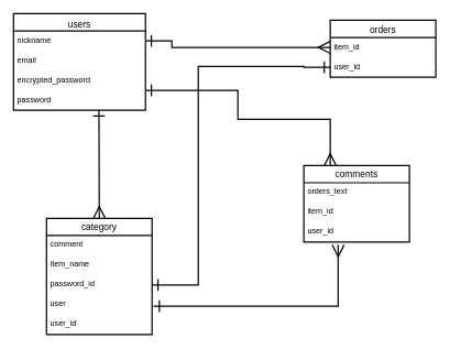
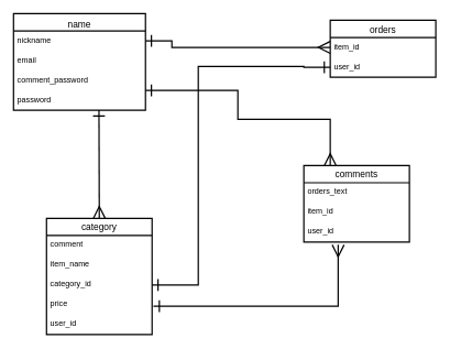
  <mxCell id="0" />
  <mxCell id="1" parent="0" />
- <mxCell id="2" value="users" style="swimlane;fontStyle=0;childLayout=stackLayout;horizontal=1;startSize=26;horizontalStack=0;resizeParent=1;resizeParentMax=0;resizeLast=0;collapsible=1;marginBottom=0;align=center;fontSize=14;verticalAlign=bottom;swimlaneLine=1;strokeWidth=2;" parent="1" vertex="1"><mxGeometry x="20" y="20" width="200" height="146" as="geometry"><mxRectangle x="10" y="520" width="70" height="26" as="alternateBounds" /></mxGeometry></mxCell>
+ <mxCell id="2" value="name" style="swimlane;fontStyle=0;childLayout=stackLayout;horizontal=1;startSize=26;horizontalStack=0;resizeParent=1;resizeParentMax=0;resizeLast=0;collapsible=1;marginBottom=0;align=center;fontSize=14;verticalAlign=bottom;swimlaneLine=1;strokeWidth=2;" parent="1" vertex="1"><mxGeometry x="20" y="20" width="200" height="146" as="geometry"><mxRectangle x="10" y="520" width="70" height="26" as="alternateBounds" /></mxGeometry></mxCell>
  <mxCell id="3" value="nickname" style="text;strokeColor=none;fillColor=none;spacingLeft=4;spacingRight=4;overflow=hidden;rotatable=0;points=[[0,0.5],[1,0.5]];portConstraint=eastwest;fontSize=12;" parent="2" vertex="1"><mxGeometry y="26" width="200" height="30" as="geometry" /></mxCell>
  <mxCell id="4" value="email" style="text;strokeColor=none;fillColor=none;spacingLeft=4;spacingRight=4;overflow=hidden;rotatable=0;points=[[0,0.5],[1,0.5]];portConstraint=eastwest;fontSize=12;" parent="2" vertex="1"><mxGeometry y="56" width="200" height="30" as="geometry" /></mxCell>
- <mxCell id="5" value="encrypted_password" style="text;strokeColor=none;fillColor=none;spacingLeft=4;spacingRight=4;overflow=hidden;rotatable=0;points=[[0,0.5],[1,0.5]];portConstraint=eastwest;fontSize=12;" parent="2" vertex="1"><mxGeometry y="86" width="200" height="30" as="geometry" /></mxCell>
+ <mxCell id="5" value="comment_password" style="text;strokeColor=none;fillColor=none;spacingLeft=4;spacingRight=4;overflow=hidden;rotatable=0;points=[[0,0.5],[1,0.5]];portConstraint=eastwest;fontSize=12;" parent="2" vertex="1"><mxGeometry y="86" width="200" height="30" as="geometry" /></mxCell>
  <mxCell id="6" value="password" style="text;strokeColor=none;fillColor=none;spacingLeft=4;spacingRight=4;overflow=hidden;rotatable=0;points=[[0,0.5],[1,0.5]];portConstraint=eastwest;fontSize=12;" parent="2" vertex="1"><mxGeometry y="116" width="200" height="30" as="geometry" /></mxCell>
  <mxCell id="7" value="orders" style="swimlane;fontStyle=0;childLayout=stackLayout;horizontal=1;startSize=26;horizontalStack=0;resizeParent=1;resizeParentMax=0;resizeLast=0;collapsible=1;marginBottom=0;align=center;fontSize=14;strokeWidth=2;" parent="1" vertex="1"><mxGeometry x="500" y="30" width="160" height="86" as="geometry" /></mxCell>
  <mxCell id="8" value="item_id" style="text;strokeColor=none;fillColor=none;spacingLeft=4;spacingRight=4;overflow=hidden;rotatable=0;points=[[0,0.5],[1,0.5]];portConstraint=eastwest;fontSize=12;" parent="7" vertex="1"><mxGeometry y="26" width="160" height="30" as="geometry" /></mxCell>
  <mxCell id="9" value="user_id" style="text;strokeColor=none;fillColor=none;spacingLeft=4;spacingRight=4;overflow=hidden;rotatable=0;points=[[0,0.5],[1,0.5]];portConstraint=eastwest;fontSize=12;" parent="7" vertex="1"><mxGeometry y="56" width="160" height="30" as="geometry" /></mxCell>
  <mxCell id="10" value="comments" style="swimlane;fontStyle=0;childLayout=stackLayout;horizontal=1;startSize=26;horizontalStack=0;resizeParent=1;resizeParentMax=0;resizeLast=0;collapsible=1;marginBottom=0;align=center;fontSize=14;strokeWidth=2;" parent="1" vertex="1"><mxGeometry x="460" y="250" width="160" height="116" as="geometry" /></mxCell>
  <mxCell id="11" value="orders_text" style="text;strokeColor=none;fillColor=none;spacingLeft=4;spacingRight=4;overflow=hidden;rotatable=0;points=[[0,0.5],[1,0.5]];portConstraint=eastwest;fontSize=12;" parent="10" vertex="1"><mxGeometry y="26" width="160" height="30" as="geometry" /></mxCell>
  <mxCell id="12" value="item_id" style="text;strokeColor=none;fillColor=none;spacingLeft=4;spacingRight=4;overflow=hidden;rotatable=0;points=[[0,0.5],[1,0.5]];portConstraint=eastwest;fontSize=12;" parent="10" vertex="1"><mxGeometry y="56" width="160" height="30" as="geometry" /></mxCell>
  <mxCell id="13" value="user_id" style="text;strokeColor=none;fillColor=none;spacingLeft=4;spacingRight=4;overflow=hidden;rotatable=0;points=[[0,0.5],[1,0.5]];portConstraint=eastwest;fontSize=12;" parent="10" vertex="1"><mxGeometry y="86" width="160" height="30" as="geometry" /></mxCell>
  <mxCell id="14" style="edgeStyle=orthogonalEdgeStyle;rounded=0;orthogonalLoop=1;jettySize=auto;html=1;endArrow=ERone;endFill=0;startArrow=ERmany;startFill=0;exitX=0.5;exitY=0;exitDx=0;exitDy=0;strokeWidth=2;endSize=15;startSize=15;" parent="1" source="15" edge="1"><mxGeometry relative="1" as="geometry"><mxPoint x="149.5" y="166" as="targetPoint" /><mxPoint x="149.5" y="315" as="sourcePoint" /></mxGeometry></mxCell>
  <mxCell id="15" value="category" style="swimlane;fontStyle=0;childLayout=stackLayout;horizontal=1;startSize=26;horizontalStack=0;resizeParent=1;resizeParentMax=0;resizeLast=0;collapsible=1;marginBottom=0;align=center;fontSize=14;strokeWidth=2;" parent="1" vertex="1"><mxGeometry x="70" y="330" width="160" height="176" as="geometry" /></mxCell>
  <mxCell id="16" value="comment" style="text;strokeColor=none;fillColor=none;spacingLeft=4;spacingRight=4;overflow=hidden;rotatable=0;points=[[0,0.5],[1,0.5]];portConstraint=eastwest;fontSize=12;" parent="15" vertex="1"><mxGeometry y="26" width="160" height="30" as="geometry" /></mxCell>
  <mxCell id="17" value="item_name" style="text;strokeColor=none;fillColor=none;spacingLeft=4;spacingRight=4;overflow=hidden;rotatable=0;points=[[0,0.5],[1,0.5]];portConstraint=eastwest;fontSize=12;" parent="15" vertex="1"><mxGeometry y="56" width="160" height="30" as="geometry" /></mxCell>
- <mxCell id="18" value="password_id" style="text;strokeColor=none;fillColor=none;spacingLeft=4;spacingRight=4;overflow=hidden;rotatable=0;points=[[0,0.5],[1,0.5]];portConstraint=eastwest;fontSize=12;" parent="15" vertex="1"><mxGeometry y="86" width="160" height="30" as="geometry" /></mxCell>
- <mxCell id="19" value="user" style="text;strokeColor=none;fillColor=none;spacingLeft=4;spacingRight=4;overflow=hidden;rotatable=0;points=[[0,0.5],[1,0.5]];portConstraint=eastwest;fontSize=12;" parent="15" vertex="1"><mxGeometry y="116" width="160" height="30" as="geometry" /></mxCell>
+ <mxCell id="18" value="category_id" style="text;strokeColor=none;fillColor=none;spacingLeft=4;spacingRight=4;overflow=hidden;rotatable=0;points=[[0,0.5],[1,0.5]];portConstraint=eastwest;fontSize=12;" parent="15" vertex="1"><mxGeometry y="86" width="160" height="30" as="geometry" /></mxCell>
+ <mxCell id="19" value="price" style="text;strokeColor=none;fillColor=none;spacingLeft=4;spacingRight=4;overflow=hidden;rotatable=0;points=[[0,0.5],[1,0.5]];portConstraint=eastwest;fontSize=12;" parent="15" vertex="1"><mxGeometry y="116" width="160" height="30" as="geometry" /></mxCell>
  <mxCell id="20" value="user_id" style="text;strokeColor=none;fillColor=none;spacingLeft=4;spacingRight=4;overflow=hidden;rotatable=0;points=[[0,0.5],[1,0.5]];portConstraint=eastwest;fontSize=12;" parent="15" vertex="1"><mxGeometry y="146" width="160" height="30" as="geometry" /></mxCell>
  <mxCell id="21" style="edgeStyle=orthogonalEdgeStyle;rounded=0;orthogonalLoop=1;jettySize=auto;html=1;entryX=0;entryY=0.5;entryDx=0;entryDy=0;endArrow=ERmany;endFill=0;startArrow=ERone;startFill=0;endSize=15;strokeWidth=2;startSize=15;" parent="1" source="3" target="8" edge="1"><mxGeometry relative="1" as="geometry"><mxPoint x="220" y="61" as="sourcePoint" /><Array as="points"><mxPoint x="260" y="61" /><mxPoint x="260" y="71" /></Array></mxGeometry></mxCell>
  <mxCell id="22" style="edgeStyle=orthogonalEdgeStyle;rounded=0;orthogonalLoop=1;jettySize=auto;html=1;startArrow=ERone;startFill=0;endArrow=ERone;endFill=0;entryX=1;entryY=0.5;entryDx=0;entryDy=0;endSize=15;startSize=15;strokeWidth=2;exitX=0;exitY=0.5;exitDx=0;exitDy=0;" parent="1" source="9" target="18" edge="1"><mxGeometry relative="1" as="geometry"><mxPoint x="240" y="431" as="targetPoint" /><mxPoint x="470" y="100" as="sourcePoint" /><Array as="points"><mxPoint x="460" y="101" /><mxPoint x="460" y="100" /><mxPoint x="300" y="100" /><mxPoint x="300" y="431" /></Array></mxGeometry></mxCell>
  <mxCell id="23" style="edgeStyle=orthogonalEdgeStyle;rounded=0;orthogonalLoop=1;jettySize=auto;html=1;exitX=1;exitY=0.5;exitDx=0;exitDy=0;entryX=0.25;entryY=0;entryDx=0;entryDy=0;endArrow=ERmany;endFill=0;startArrow=ERone;startFill=0;endSize=15;strokeWidth=2;startSize=15;" parent="1" target="10" edge="1"><mxGeometry relative="1" as="geometry"><mxPoint x="220" y="136" as="sourcePoint" /><mxPoint x="500" y="146" as="targetPoint" /><Array as="points"><mxPoint x="360" y="136" /><mxPoint x="360" y="180" /><mxPoint x="500" y="180" /></Array></mxGeometry></mxCell>
  <mxCell id="24" style="edgeStyle=orthogonalEdgeStyle;rounded=0;orthogonalLoop=1;jettySize=auto;html=1;exitX=1;exitY=0.5;exitDx=0;exitDy=0;endArrow=ERmany;endFill=0;startArrow=ERone;startFill=0;endSize=15;strokeWidth=2;startSize=15;" parent="1" edge="1"><mxGeometry relative="1" as="geometry"><mxPoint x="232" y="463" as="sourcePoint" /><mxPoint x="512" y="370" as="targetPoint" /><Array as="points"><mxPoint x="512" y="463" /></Array></mxGeometry></mxCell>
